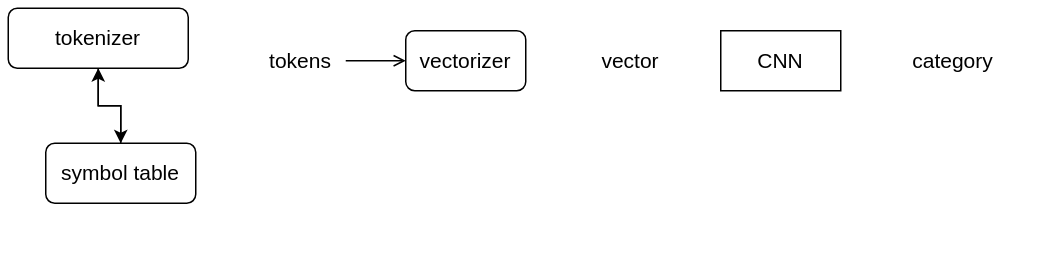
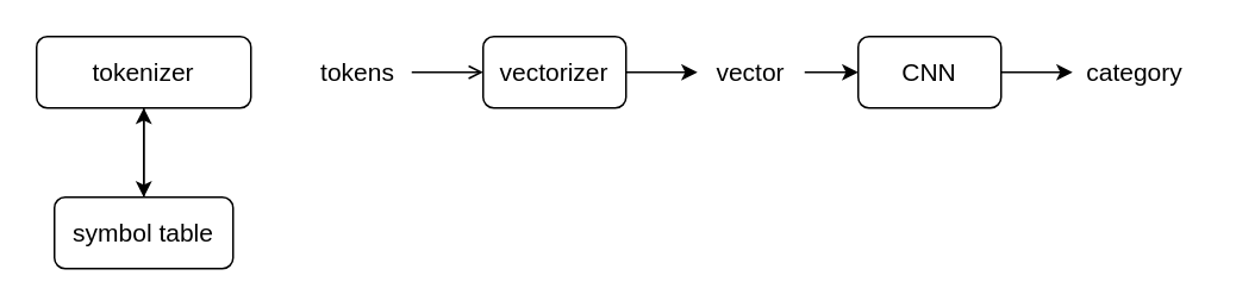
  <mxCell id="0" />
  <mxCell id="1" parent="0" />
  <mxCell id="2" style="edgeStyle=orthogonalEdgeStyle;rounded=0;orthogonalLoop=1;jettySize=auto;html=1;fontSize=14;" parent="1" source="3" target="5" edge="1"><mxGeometry relative="1" as="geometry" /></mxCell>
- <mxCell id="3" value="tokenizer" style="rounded=1;whiteSpace=wrap;html=1;fontSize=14;" parent="1" vertex="1"><mxGeometry x="5" y="5" width="120" height="40" as="geometry" /></mxCell>
+ <mxCell id="3" value="tokenizer" style="rounded=1;whiteSpace=wrap;html=1;fontSize=14;" parent="1" vertex="1"><mxGeometry x="20" y="20" width="120" height="40" as="geometry" /></mxCell>
  <mxCell id="4" style="edgeStyle=orthogonalEdgeStyle;rounded=0;orthogonalLoop=1;jettySize=auto;html=1;fontSize=14;" parent="1" source="5" target="3" edge="1"><mxGeometry relative="1" as="geometry" /></mxCell>
- <mxCell id="5" value="symbol table" style="rounded=1;whiteSpace=wrap;html=1;fontSize=14;" parent="1" vertex="1"><mxGeometry x="30" y="95" width="100" height="40" as="geometry" /></mxCell>
+ <mxCell id="5" value="symbol table" style="rounded=1;whiteSpace=wrap;html=1;fontSize=14;" parent="1" vertex="1"><mxGeometry x="30" y="110" width="100" height="40" as="geometry" /></mxCell>
  <mxCell id="6" style="edgeStyle=orthogonalEdgeStyle;rounded=0;orthogonalLoop=1;jettySize=auto;html=1;fontSize=14;endArrow=open;" parent="1" source="7" target="9" edge="1"><mxGeometry relative="1" as="geometry" /></mxCell>
  <mxCell id="7" value="tokens" style="text;html=1;strokeColor=none;fillColor=none;align=center;verticalAlign=middle;whiteSpace=wrap;rounded=0;fontSize=14;" parent="1" vertex="1"><mxGeometry x="170" y="30" width="60" height="20" as="geometry" /></mxCell>
+ <mxCell id="8" style="edgeStyle=orthogonalEdgeStyle;rounded=0;orthogonalLoop=1;jettySize=auto;html=1;fontSize=14;" parent="1" source="9" target="12" edge="1"><mxGeometry relative="1" as="geometry"><mxPoint x="390" y="40" as="targetPoint" /></mxGeometry></mxCell>
  <mxCell id="9" value="vectorizer" style="rounded=1;whiteSpace=wrap;html=1;fontSize=14;" parent="1" vertex="1"><mxGeometry x="270" y="20" width="80" height="40" as="geometry" /></mxCell>
  <mxCell id="10" value="category" style="text;html=1;strokeColor=none;fillColor=none;align=center;verticalAlign=middle;whiteSpace=wrap;rounded=0;fontSize=14;" parent="1" vertex="1"><mxGeometry x="600" y="30" width="70" height="20" as="geometry" /></mxCell>
+ <mxCell id="11" style="edgeStyle=orthogonalEdgeStyle;rounded=0;orthogonalLoop=1;jettySize=auto;html=1;" parent="1" source="12" target="14" edge="1"><mxGeometry relative="1" as="geometry" /></mxCell>
  <mxCell id="12" value="vector" style="text;html=1;strokeColor=none;fillColor=none;align=center;verticalAlign=middle;whiteSpace=wrap;rounded=0;fontSize=14;" parent="1" vertex="1"><mxGeometry x="390" y="30" width="60" height="20" as="geometry" /></mxCell>
- <mxCell id="14" value="CNN" style="whiteSpace=wrap;html=1;fontSize=14;rounded=0;" parent="1" vertex="1"><mxGeometry x="480" y="20" width="80" height="40" as="geometry" /></mxCell>
+ <mxCell id="13" style="edgeStyle=orthogonalEdgeStyle;rounded=0;orthogonalLoop=1;jettySize=auto;html=1;" parent="1" source="14" target="10" edge="1"><mxGeometry relative="1" as="geometry" /></mxCell>
+ <mxCell id="14" value="CNN" style="rounded=1;whiteSpace=wrap;html=1;fontSize=14;" parent="1" vertex="1"><mxGeometry x="480" y="20" width="80" height="40" as="geometry" /></mxCell>
